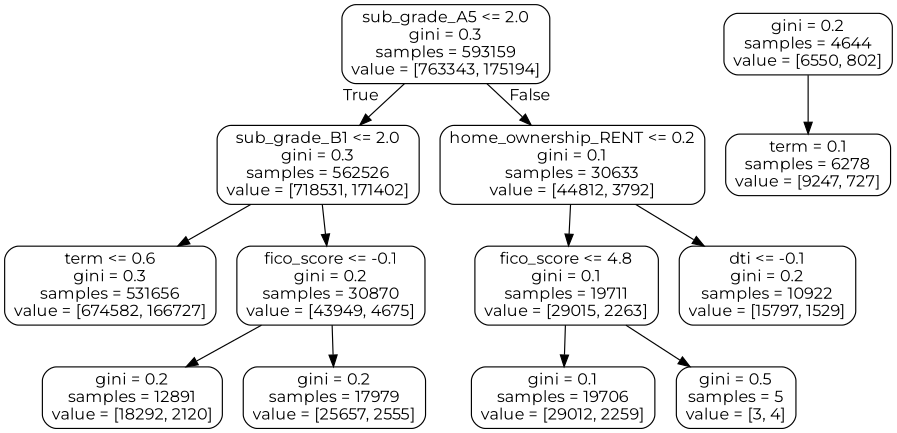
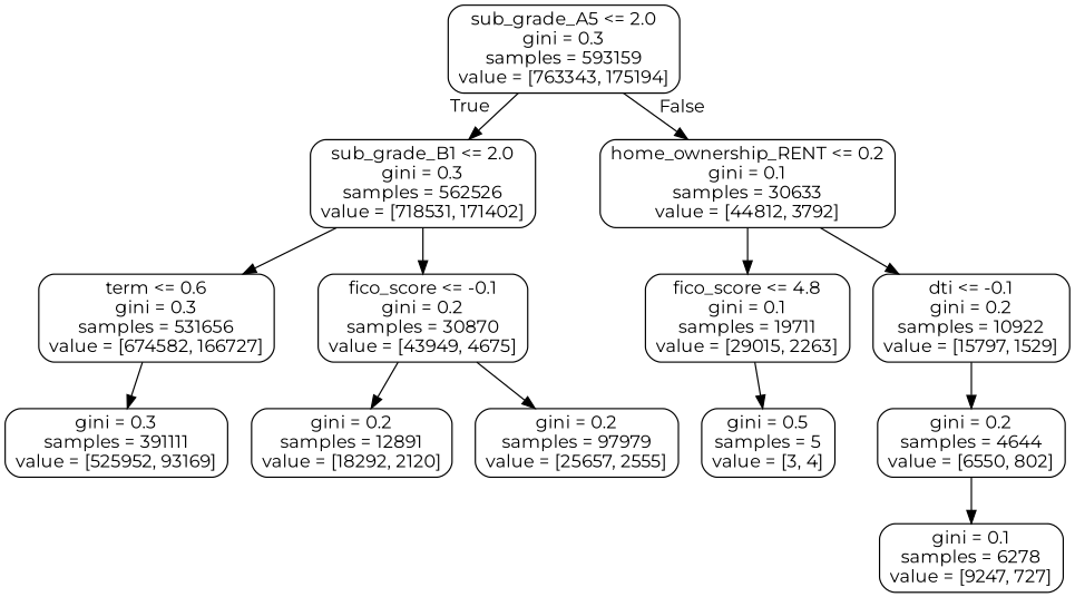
  digraph {
    fontname=Montserrat
    node [color=black fontname=Montserrat shape=box style=rounded]
    edge [fontname=Montserrat]
    n1 [label="sub_grade_A5 <= 2.0\ngini = 0.3\nsamples = 593159\nvalue = [763343, 175194]"]
    n2 [label="sub_grade_B1 <= 2.0\ngini = 0.3\nsamples = 562526\nvalue = [718531, 171402]"]
    n3 [label="home_ownership_RENT <= 0.2\ngini = 0.1\nsamples = 30633\nvalue = [44812, 3792]"]
    n4 [label="term <= 0.6\ngini = 0.3\nsamples = 531656\nvalue = [674582, 166727]"]
    n5 [label="fico_score <= -0.1\ngini = 0.2\nsamples = 30870\nvalue = [43949, 4675]"]
    n6 [label="fico_score <= 4.8\ngini = 0.1\nsamples = 19711\nvalue = [29015, 2263]"]
    n7 [label="dti <= -0.1\ngini = 0.2\nsamples = 10922\nvalue = [15797, 1529]"]
+   n8 [label="gini = 0.3\nsamples = 391111\nvalue = [525952, 93169]"]
    n9 [label="gini = 0.2\nsamples = 12891\nvalue = [18292, 2120]"]
-   n10 [label="gini = 0.2\nsamples = 17979\nvalue = [25657, 2555]"]
-   n11 [label="gini = 0.1\nsamples = 19706\nvalue = [29012, 2259]"]
+   n10 [label="gini = 0.2\nsamples = 97979\nvalue = [25657, 2555]"]
    n12 [label="gini = 0.5\nsamples = 5\nvalue = [3, 4]"]
    n13 [label="gini = 0.2\nsamples = 4644\nvalue = [6550, 802]"]
-   n14 [label="term = 0.1\nsamples = 6278\nvalue = [9247, 727]"]
+   n14 [label="gini = 0.1\nsamples = 6278\nvalue = [9247, 727]"]
    n1 -> n2 [headlabel=True labelangle=45 labeldistance=2.5]
    n1 -> n3 [headlabel=False labelangle=-45 labeldistance=2.5]
    n2 -> n4
    n2 -> n5
    n3 -> n6
    n3 -> n7
+   n4 -> n8
    n5 -> n9
    n5 -> n10
-   n6 -> n11
    n6 -> n12
+   n7 -> n13
    n13 -> n14
  }
